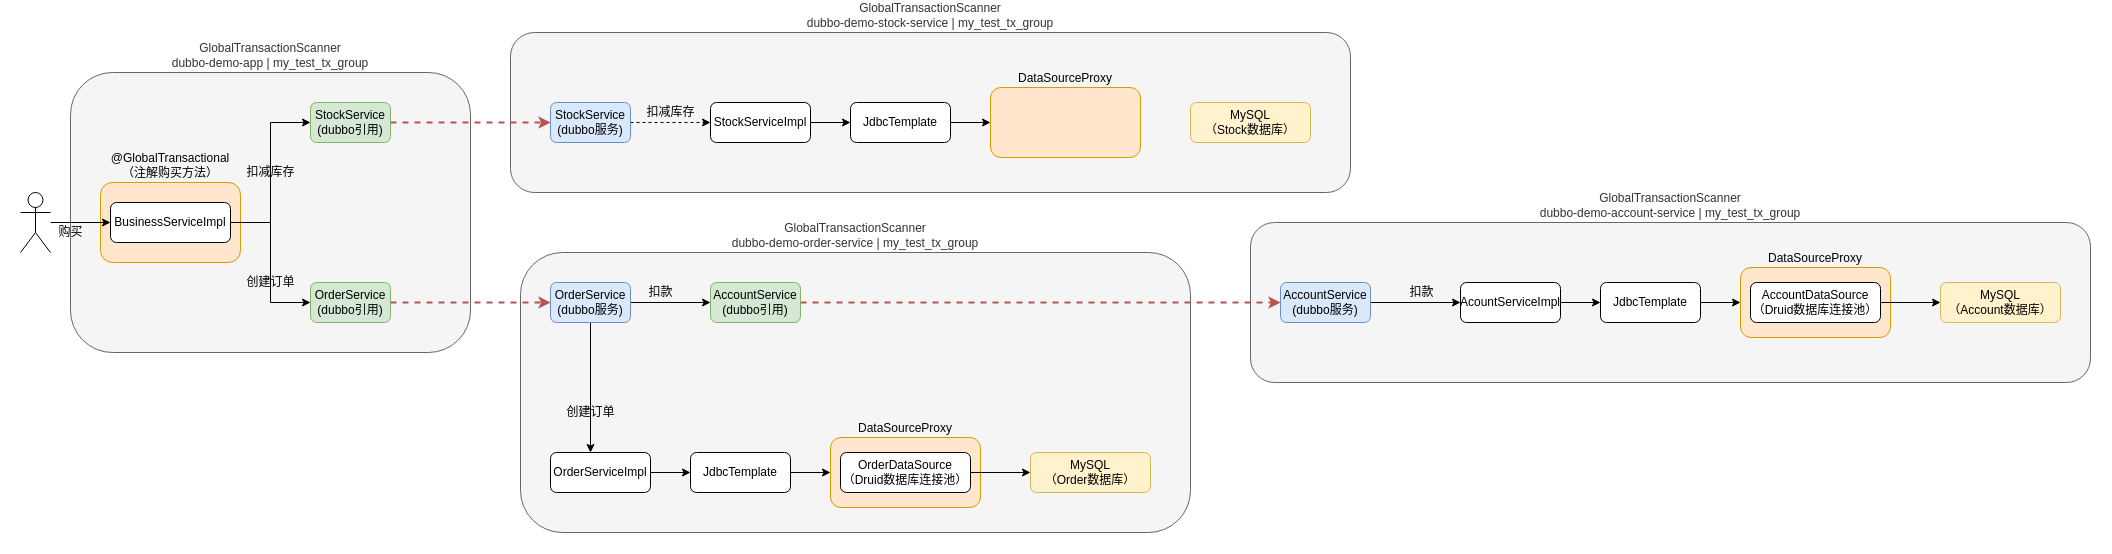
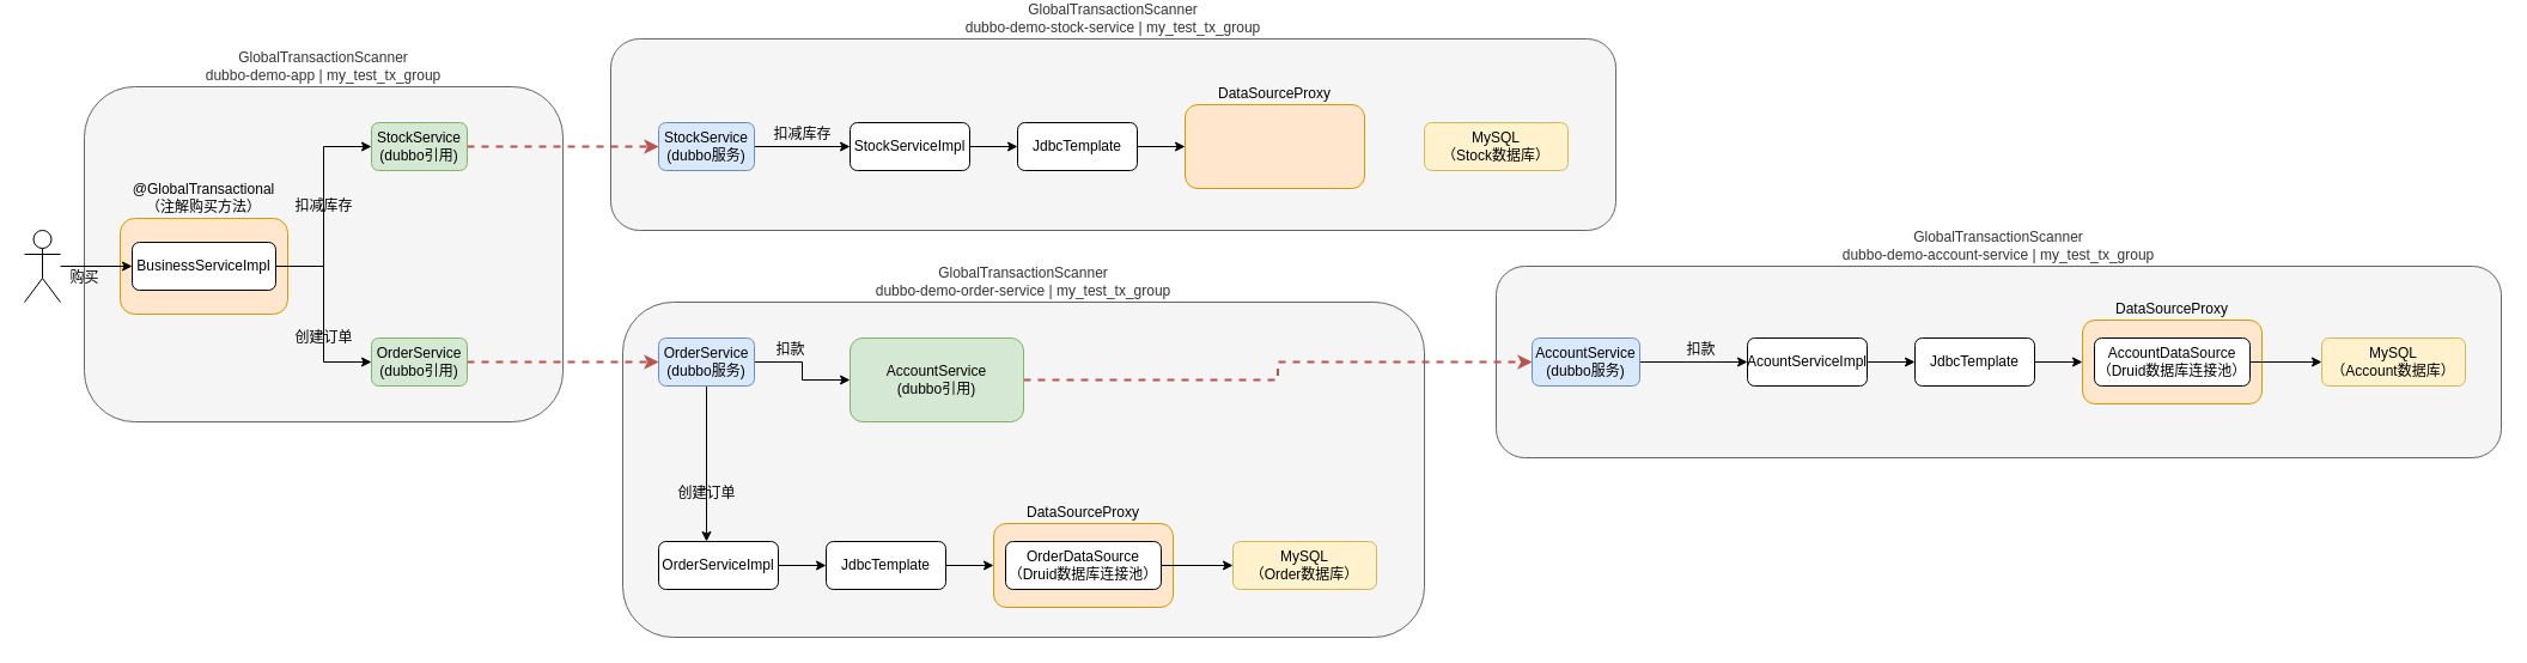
  <mxCell id="0" />
  <mxCell id="1" parent="0" />
  <mxCell id="2" value="GlobalTransactionScanner&lt;br&gt;dubbo-demo-account-service | my_test_tx_group" style="rounded=1;whiteSpace=wrap;html=1;labelPosition=center;verticalLabelPosition=top;align=center;verticalAlign=bottom;fillColor=#f5f5f5;fontColor=#333333;strokeColor=#666666;" vertex="1" parent="1"><mxGeometry x="1250" y="210" width="840" height="160" as="geometry" /></mxCell>
  <mxCell id="3" value="GlobalTransactionScanner&lt;br&gt;dubbo-demo-order-service | my_test_tx_group" style="rounded=1;whiteSpace=wrap;html=1;labelPosition=center;verticalLabelPosition=top;align=center;verticalAlign=bottom;fillColor=#f5f5f5;fontColor=#333333;strokeColor=#666666;" vertex="1" parent="1"><mxGeometry x="520" y="240" width="670" height="280" as="geometry" /></mxCell>
  <mxCell id="4" value="GlobalTransactionScanner&lt;br&gt;dubbo-demo-stock-service | my_test_tx_group" style="rounded=1;whiteSpace=wrap;html=1;labelPosition=center;verticalLabelPosition=top;align=center;verticalAlign=bottom;fillColor=#f5f5f5;fontColor=#333333;strokeColor=#666666;" vertex="1" parent="1"><mxGeometry x="510" y="20" width="840" height="160" as="geometry" /></mxCell>
  <mxCell id="5" value="GlobalTransactionScanner&lt;br&gt;dubbo-demo-app |&amp;nbsp;my_test_tx_group" style="rounded=1;whiteSpace=wrap;html=1;labelPosition=center;verticalLabelPosition=top;align=center;verticalAlign=bottom;fillColor=#f5f5f5;fontColor=#333333;strokeColor=#666666;" vertex="1" parent="1"><mxGeometry x="70" y="60" width="400" height="280" as="geometry" /></mxCell>
  <mxCell id="6" value="@GlobalTransactional&lt;br&gt;（注解&lt;span&gt;购买方法&lt;/span&gt;）" style="rounded=1;whiteSpace=wrap;html=1;fillColor=#ffe6cc;strokeColor=#d79b00;labelPosition=center;verticalLabelPosition=top;align=center;verticalAlign=bottom;" parent="1" vertex="1"><mxGeometry x="100" y="170" width="140" height="80" as="geometry" /></mxCell>
  <mxCell id="7" style="edgeStyle=orthogonalEdgeStyle;rounded=0;orthogonalLoop=1;jettySize=auto;html=1;entryX=0;entryY=0.5;entryDx=0;entryDy=0;" parent="1" source="9" target="11" edge="1"><mxGeometry relative="1" as="geometry" /></mxCell>
  <mxCell id="8" style="edgeStyle=orthogonalEdgeStyle;rounded=0;orthogonalLoop=1;jettySize=auto;html=1;entryX=0;entryY=0.5;entryDx=0;entryDy=0;" parent="1" source="9" target="13" edge="1"><mxGeometry relative="1" as="geometry" /></mxCell>
  <mxCell id="9" value="BusinessServiceImpl" style="rounded=1;whiteSpace=wrap;html=1;" parent="1" vertex="1"><mxGeometry x="110" y="190" width="120" height="40" as="geometry" /></mxCell>
  <mxCell id="10" style="edgeStyle=orthogonalEdgeStyle;rounded=0;orthogonalLoop=1;jettySize=auto;html=1;entryX=0;entryY=0.5;entryDx=0;entryDy=0;dashed=1;fillColor=#f8cecc;strokeColor=#b85450;strokeWidth=2;" parent="1" source="11" target="17" edge="1"><mxGeometry relative="1" as="geometry" /></mxCell>
  <mxCell id="11" value="StockService&lt;br&gt;(dubbo引用)" style="rounded=1;whiteSpace=wrap;html=1;fillColor=#d5e8d4;strokeColor=#82b366;" parent="1" vertex="1"><mxGeometry x="310" y="90" width="80" height="40" as="geometry" /></mxCell>
  <mxCell id="12" style="edgeStyle=orthogonalEdgeStyle;rounded=0;orthogonalLoop=1;jettySize=auto;html=1;strokeWidth=2;dashed=1;fillColor=#f8cecc;strokeColor=#b85450;" parent="1" source="13" target="29" edge="1"><mxGeometry relative="1" as="geometry" /></mxCell>
  <mxCell id="13" value="OrderService&lt;br&gt;(dubbo引用)" style="rounded=1;whiteSpace=wrap;html=1;fillColor=#d5e8d4;strokeColor=#82b366;" parent="1" vertex="1"><mxGeometry x="310" y="270" width="80" height="40" as="geometry" /></mxCell>
  <mxCell id="14" value="扣减库存" style="text;html=1;align=center;verticalAlign=middle;resizable=0;points=[];autosize=1;strokeColor=none;fillColor=none;" parent="1" vertex="1"><mxGeometry x="240" y="150" width="60" height="20" as="geometry" /></mxCell>
  <mxCell id="15" value="创建订单" style="text;html=1;align=center;verticalAlign=middle;resizable=0;points=[];autosize=1;strokeColor=none;fillColor=none;" parent="1" vertex="1"><mxGeometry x="240" y="260" width="60" height="20" as="geometry" /></mxCell>
- <mxCell id="16" style="edgeStyle=orthogonalEdgeStyle;rounded=0;orthogonalLoop=1;jettySize=auto;html=1;dashed=1;" parent="1" source="17" target="19" edge="1"><mxGeometry relative="1" as="geometry" /></mxCell>
+ <mxCell id="16" style="edgeStyle=orthogonalEdgeStyle;rounded=0;orthogonalLoop=1;jettySize=auto;html=1;" parent="1" source="17" target="19" edge="1"><mxGeometry relative="1" as="geometry" /></mxCell>
  <mxCell id="17" value="StockService&lt;br&gt;(dubbo服务)" style="rounded=1;whiteSpace=wrap;html=1;fillColor=#dae8fc;strokeColor=#6c8ebf;" parent="1" vertex="1"><mxGeometry x="550" y="90" width="80" height="40" as="geometry" /></mxCell>
  <mxCell id="18" style="edgeStyle=orthogonalEdgeStyle;rounded=0;orthogonalLoop=1;jettySize=auto;html=1;entryX=0;entryY=0.5;entryDx=0;entryDy=0;" parent="1" source="19" target="21" edge="1"><mxGeometry relative="1" as="geometry" /></mxCell>
  <mxCell id="19" value="StockServiceImpl" style="rounded=1;whiteSpace=wrap;html=1;" parent="1" vertex="1"><mxGeometry x="710" y="90" width="100" height="40" as="geometry" /></mxCell>
  <mxCell id="20" style="edgeStyle=orthogonalEdgeStyle;rounded=0;orthogonalLoop=1;jettySize=auto;html=1;entryX=0;entryY=0.5;entryDx=0;entryDy=0;" parent="1" source="21" target="22" edge="1"><mxGeometry relative="1" as="geometry" /></mxCell>
  <mxCell id="21" value="JdbcTemplate" style="rounded=1;whiteSpace=wrap;html=1;" parent="1" vertex="1"><mxGeometry x="850" y="90" width="100" height="40" as="geometry" /></mxCell>
  <mxCell id="22" value="DataSourceProxy" style="rounded=1;whiteSpace=wrap;html=1;labelPosition=center;verticalLabelPosition=top;align=center;verticalAlign=bottom;fillColor=#ffe6cc;strokeColor=#d79b00;" parent="1" vertex="1"><mxGeometry x="990" y="75" width="150" height="70" as="geometry" /></mxCell>
  <mxCell id="23" value="MySQL&lt;br&gt;（Stock数据库）" style="rounded=1;whiteSpace=wrap;html=1;fillColor=#fff2cc;strokeColor=#d6b656;" parent="1" vertex="1"><mxGeometry x="1190" y="90" width="120" height="40" as="geometry" /></mxCell>
  <mxCell id="24" style="edgeStyle=orthogonalEdgeStyle;rounded=0;orthogonalLoop=1;jettySize=auto;html=1;strokeWidth=1;" parent="1" source="25" target="9" edge="1"><mxGeometry relative="1" as="geometry" /></mxCell>
  <mxCell id="25" value="" style="shape=umlActor;verticalLabelPosition=bottom;verticalAlign=top;html=1;outlineConnect=0;" parent="1" vertex="1"><mxGeometry x="20" y="180" width="30" height="60" as="geometry" /></mxCell>
  <mxCell id="26" value="购买" style="text;html=1;align=center;verticalAlign=middle;resizable=0;points=[];autosize=1;strokeColor=none;fillColor=none;" parent="1" vertex="1"><mxGeometry x="50" y="210" width="40" height="20" as="geometry" /></mxCell>
  <mxCell id="27" style="edgeStyle=orthogonalEdgeStyle;rounded=0;orthogonalLoop=1;jettySize=auto;html=1;strokeWidth=1;" parent="1" source="29" target="31" edge="1"><mxGeometry relative="1" as="geometry"><Array as="points"><mxPoint x="590" y="460" /></Array></mxGeometry></mxCell>
  <mxCell id="28" style="edgeStyle=orthogonalEdgeStyle;rounded=0;orthogonalLoop=1;jettySize=auto;html=1;strokeWidth=1;" parent="1" source="29" target="39" edge="1"><mxGeometry relative="1" as="geometry" /></mxCell>
  <mxCell id="29" value="OrderService&lt;br&gt;(dubbo服务)" style="rounded=1;whiteSpace=wrap;html=1;fillColor=#dae8fc;strokeColor=#6c8ebf;" parent="1" vertex="1"><mxGeometry x="550" y="270" width="80" height="40" as="geometry" /></mxCell>
  <mxCell id="30" style="edgeStyle=orthogonalEdgeStyle;rounded=0;orthogonalLoop=1;jettySize=auto;html=1;strokeWidth=1;" parent="1" source="31" target="33" edge="1"><mxGeometry relative="1" as="geometry" /></mxCell>
  <mxCell id="31" value="OrderServiceImpl" style="rounded=1;whiteSpace=wrap;html=1;" parent="1" vertex="1"><mxGeometry x="550" y="440" width="100" height="40" as="geometry" /></mxCell>
  <mxCell id="32" style="edgeStyle=orthogonalEdgeStyle;rounded=0;orthogonalLoop=1;jettySize=auto;html=1;entryX=0;entryY=0.5;entryDx=0;entryDy=0;" parent="1" source="33" target="34" edge="1"><mxGeometry relative="1" as="geometry" /></mxCell>
  <mxCell id="33" value="JdbcTemplate" style="rounded=1;whiteSpace=wrap;html=1;" parent="1" vertex="1"><mxGeometry x="690" y="440" width="100" height="40" as="geometry" /></mxCell>
  <mxCell id="34" value="DataSourceProxy" style="rounded=1;whiteSpace=wrap;html=1;labelPosition=center;verticalLabelPosition=top;align=center;verticalAlign=bottom;fillColor=#ffe6cc;strokeColor=#d79b00;" parent="1" vertex="1"><mxGeometry x="830" y="425" width="150" height="70" as="geometry" /></mxCell>
  <mxCell id="35" style="edgeStyle=orthogonalEdgeStyle;rounded=0;orthogonalLoop=1;jettySize=auto;html=1;entryX=0;entryY=0.5;entryDx=0;entryDy=0;" parent="1" source="36" target="37" edge="1"><mxGeometry relative="1" as="geometry" /></mxCell>
  <mxCell id="36" value="OrderDataSource&lt;br&gt;（Druid数据库连接池）" style="rounded=1;whiteSpace=wrap;html=1;" parent="1" vertex="1"><mxGeometry x="840" y="440" width="130" height="40" as="geometry" /></mxCell>
  <mxCell id="37" value="MySQL&lt;br&gt;（Order数据库）" style="rounded=1;whiteSpace=wrap;html=1;fillColor=#fff2cc;strokeColor=#d6b656;" parent="1" vertex="1"><mxGeometry x="1030" y="440" width="120" height="40" as="geometry" /></mxCell>
  <mxCell id="38" style="edgeStyle=orthogonalEdgeStyle;rounded=0;orthogonalLoop=1;jettySize=auto;html=1;entryX=0;entryY=0.5;entryDx=0;entryDy=0;strokeWidth=2;dashed=1;fillColor=#f8cecc;strokeColor=#b85450;" parent="1" source="39" target="42" edge="1"><mxGeometry relative="1" as="geometry" /></mxCell>
- <mxCell id="39" value="AccountService&lt;br&gt;(dubbo引用)" style="rounded=1;whiteSpace=wrap;html=1;fillColor=#d5e8d4;strokeColor=#82b366;" parent="1" vertex="1"><mxGeometry x="710" y="270" width="90" height="40" as="geometry" /></mxCell>
+ <mxCell id="39" value="AccountService&lt;br&gt;(dubbo引用)" style="rounded=1;whiteSpace=wrap;html=1;fillColor=#d5e8d4;strokeColor=#82b366;" parent="1" vertex="1"><mxGeometry x="710" y="270" width="145" height="70" as="geometry" /></mxCell>
  <mxCell id="40" value="扣款" style="text;html=1;align=center;verticalAlign=middle;resizable=0;points=[];autosize=1;strokeColor=none;fillColor=none;" parent="1" vertex="1"><mxGeometry x="640" y="270" width="40" height="20" as="geometry" /></mxCell>
  <mxCell id="41" style="edgeStyle=orthogonalEdgeStyle;rounded=0;orthogonalLoop=1;jettySize=auto;html=1;strokeWidth=1;" parent="1" source="42" target="44" edge="1"><mxGeometry relative="1" as="geometry" /></mxCell>
  <mxCell id="42" value="AccountService&lt;br&gt;(dubbo服务)" style="rounded=1;whiteSpace=wrap;html=1;fillColor=#dae8fc;strokeColor=#6c8ebf;" parent="1" vertex="1"><mxGeometry x="1280" y="270" width="90" height="40" as="geometry" /></mxCell>
  <mxCell id="43" style="edgeStyle=orthogonalEdgeStyle;rounded=0;orthogonalLoop=1;jettySize=auto;html=1;strokeWidth=1;" parent="1" source="44" target="46" edge="1"><mxGeometry relative="1" as="geometry" /></mxCell>
  <mxCell id="44" value="AcountServiceImpl" style="rounded=1;whiteSpace=wrap;html=1;" parent="1" vertex="1"><mxGeometry x="1460" y="270" width="100" height="40" as="geometry" /></mxCell>
  <mxCell id="45" style="edgeStyle=orthogonalEdgeStyle;rounded=0;orthogonalLoop=1;jettySize=auto;html=1;entryX=0;entryY=0.5;entryDx=0;entryDy=0;" parent="1" source="46" target="47" edge="1"><mxGeometry relative="1" as="geometry" /></mxCell>
  <mxCell id="46" value="JdbcTemplate" style="rounded=1;whiteSpace=wrap;html=1;" parent="1" vertex="1"><mxGeometry x="1600" y="270" width="100" height="40" as="geometry" /></mxCell>
  <mxCell id="47" value="DataSourceProxy" style="rounded=1;whiteSpace=wrap;html=1;labelPosition=center;verticalLabelPosition=top;align=center;verticalAlign=bottom;fillColor=#ffe6cc;strokeColor=#d79b00;" parent="1" vertex="1"><mxGeometry x="1740" y="255" width="150" height="70" as="geometry" /></mxCell>
  <mxCell id="48" style="edgeStyle=orthogonalEdgeStyle;rounded=0;orthogonalLoop=1;jettySize=auto;html=1;entryX=0;entryY=0.5;entryDx=0;entryDy=0;" parent="1" source="49" target="50" edge="1"><mxGeometry relative="1" as="geometry" /></mxCell>
  <mxCell id="49" value="AccountDataSource&lt;br&gt;（Druid数据库连接池）" style="rounded=1;whiteSpace=wrap;html=1;" parent="1" vertex="1"><mxGeometry x="1750" y="270" width="130" height="40" as="geometry" /></mxCell>
  <mxCell id="50" value="MySQL&lt;br&gt;（Account数据库）" style="rounded=1;whiteSpace=wrap;html=1;fillColor=#fff2cc;strokeColor=#d6b656;" parent="1" vertex="1"><mxGeometry x="1940" y="270" width="120" height="40" as="geometry" /></mxCell>
  <mxCell id="51" value="扣减库存" style="text;html=1;align=center;verticalAlign=middle;resizable=0;points=[];autosize=1;strokeColor=none;fillColor=none;" parent="1" vertex="1"><mxGeometry x="640" y="90" width="60" height="20" as="geometry" /></mxCell>
  <mxCell id="52" value="扣款" style="text;html=1;align=center;verticalAlign=middle;resizable=0;points=[];autosize=1;strokeColor=none;fillColor=none;" parent="1" vertex="1"><mxGeometry x="1401" y="270" width="40" height="20" as="geometry" /></mxCell>
  <mxCell id="53" value="创建订单" style="text;html=1;align=center;verticalAlign=middle;resizable=0;points=[];autosize=1;strokeColor=none;fillColor=none;" parent="1" vertex="1"><mxGeometry x="560" y="390" width="60" height="20" as="geometry" /></mxCell>
